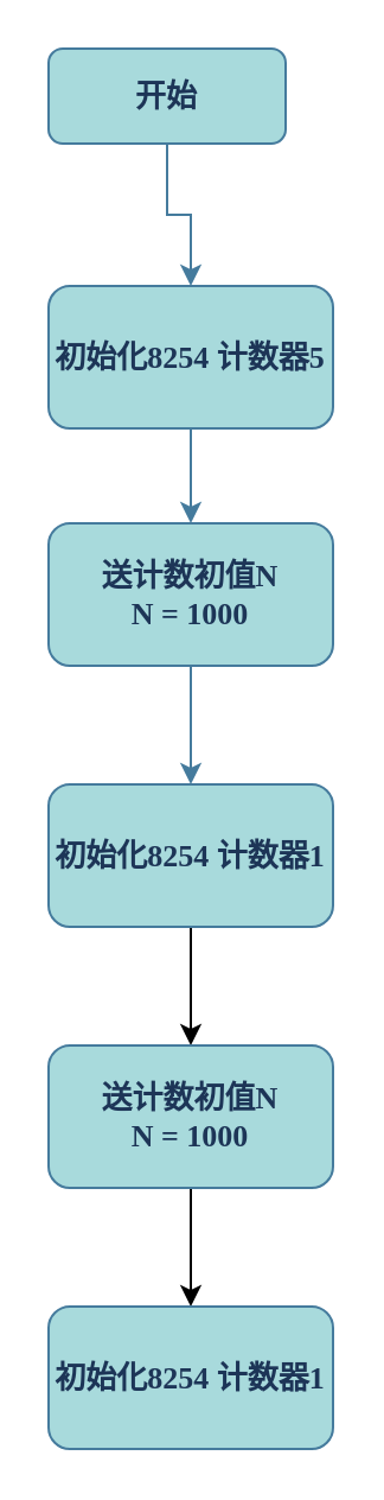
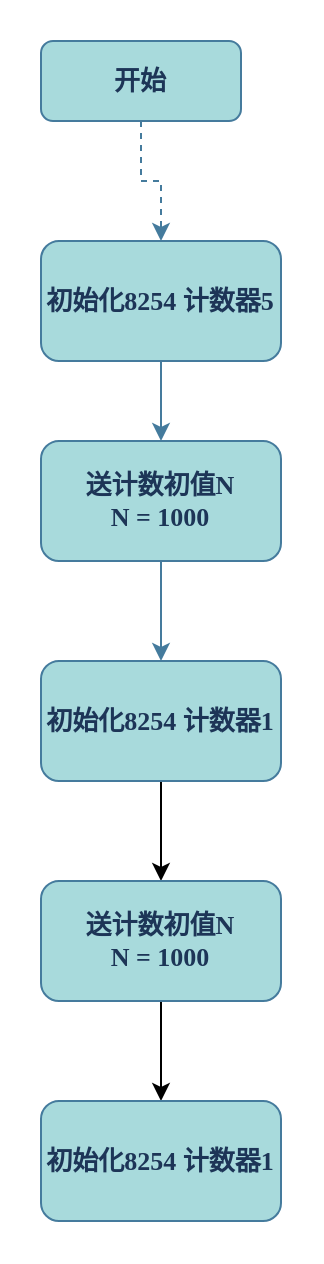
  <mxCell id="0" />
  <mxCell id="1" parent="0" />
- <mxCell id="2" value="" style="edgeStyle=orthogonalEdgeStyle;rounded=0;orthogonalLoop=1;jettySize=auto;html=1;fontFamily=Times New Roman;fontStyle=1;fontSize=13;labelBackgroundColor=none;strokeColor=#457B9D;fontColor=default;" edge="1" parent="1" source="3" target="5"><mxGeometry relative="1" as="geometry" /></mxCell>
+ <mxCell id="2" value="" style="edgeStyle=orthogonalEdgeStyle;rounded=0;orthogonalLoop=1;jettySize=auto;html=1;fontFamily=Times New Roman;fontStyle=1;fontSize=13;labelBackgroundColor=none;strokeColor=#457B9D;fontColor=default;dashed=1;" edge="1" parent="1" source="3" target="5"><mxGeometry relative="1" as="geometry" /></mxCell>
  <mxCell id="3" value="开始" style="rounded=1;whiteSpace=wrap;html=1;fontFamily=Times New Roman;fontStyle=1;fontSize=13;labelBackgroundColor=none;fillColor=#A8DADC;strokeColor=#457B9D;fontColor=#1D3557;" vertex="1" parent="1"><mxGeometry x="20" y="20" width="100" height="40" as="geometry" /></mxCell>
  <mxCell id="4" value="" style="edgeStyle=orthogonalEdgeStyle;rounded=0;orthogonalLoop=1;jettySize=auto;html=1;fontFamily=Times New Roman;fontStyle=1;fontSize=13;labelBackgroundColor=none;strokeColor=#457B9D;fontColor=default;" edge="1" parent="1" source="5" target="7"><mxGeometry relative="1" as="geometry" /></mxCell>
  <mxCell id="5" value="初始化8254 计数器5" style="rounded=1;whiteSpace=wrap;html=1;fontFamily=Times New Roman;fontStyle=1;fontSize=13;labelBackgroundColor=none;fillColor=#A8DADC;strokeColor=#457B9D;fontColor=#1D3557;" vertex="1" parent="1"><mxGeometry x="20" y="120" width="120" height="60" as="geometry" /></mxCell>
  <mxCell id="6" value="" style="edgeStyle=orthogonalEdgeStyle;rounded=0;orthogonalLoop=1;jettySize=auto;html=1;fontFamily=Times New Roman;fontStyle=1;fontSize=13;labelBackgroundColor=none;strokeColor=#457B9D;fontColor=default;" edge="1" parent="1" source="7" target="9"><mxGeometry relative="1" as="geometry" /></mxCell>
  <mxCell id="7" value="送计数初值N&lt;br style=&quot;font-size: 13px;&quot;&gt;N = 1000" style="rounded=1;whiteSpace=wrap;html=1;fontFamily=Times New Roman;fontStyle=1;fontSize=13;labelBackgroundColor=none;fillColor=#A8DADC;strokeColor=#457B9D;fontColor=#1D3557;" vertex="1" parent="1"><mxGeometry x="20" y="220" width="120" height="60" as="geometry" /></mxCell>
  <mxCell id="8" value="" style="edgeStyle=orthogonalEdgeStyle;rounded=0;orthogonalLoop=1;jettySize=auto;html=1;" edge="1" parent="1" source="9" target="11"><mxGeometry relative="1" as="geometry" /></mxCell>
  <mxCell id="9" value="初始化8254 计数器1" style="rounded=1;whiteSpace=wrap;html=1;fontFamily=Times New Roman;fontStyle=1;fontSize=13;labelBackgroundColor=none;fillColor=#A8DADC;strokeColor=#457B9D;fontColor=#1D3557;" vertex="1" parent="1"><mxGeometry x="20" y="330" width="120" height="60" as="geometry" /></mxCell>
  <mxCell id="10" value="" style="edgeStyle=orthogonalEdgeStyle;rounded=0;orthogonalLoop=1;jettySize=auto;html=1;" edge="1" parent="1" source="11" target="12"><mxGeometry relative="1" as="geometry" /></mxCell>
  <mxCell id="11" value="送计数初值N&lt;br&gt;N = 1000" style="rounded=1;whiteSpace=wrap;html=1;fontFamily=Times New Roman;fontStyle=1;fontSize=13;labelBackgroundColor=none;fillColor=#A8DADC;strokeColor=#457B9D;fontColor=#1D3557;" vertex="1" parent="1"><mxGeometry x="20" y="440" width="120" height="60" as="geometry" /></mxCell>
  <mxCell id="12" value="初始化8254 计数器1" style="rounded=1;whiteSpace=wrap;html=1;fontFamily=Times New Roman;fontStyle=1;fontSize=13;labelBackgroundColor=none;fillColor=#A8DADC;strokeColor=#457B9D;fontColor=#1D3557;" vertex="1" parent="1"><mxGeometry x="20" y="550" width="120" height="60" as="geometry" /></mxCell>
